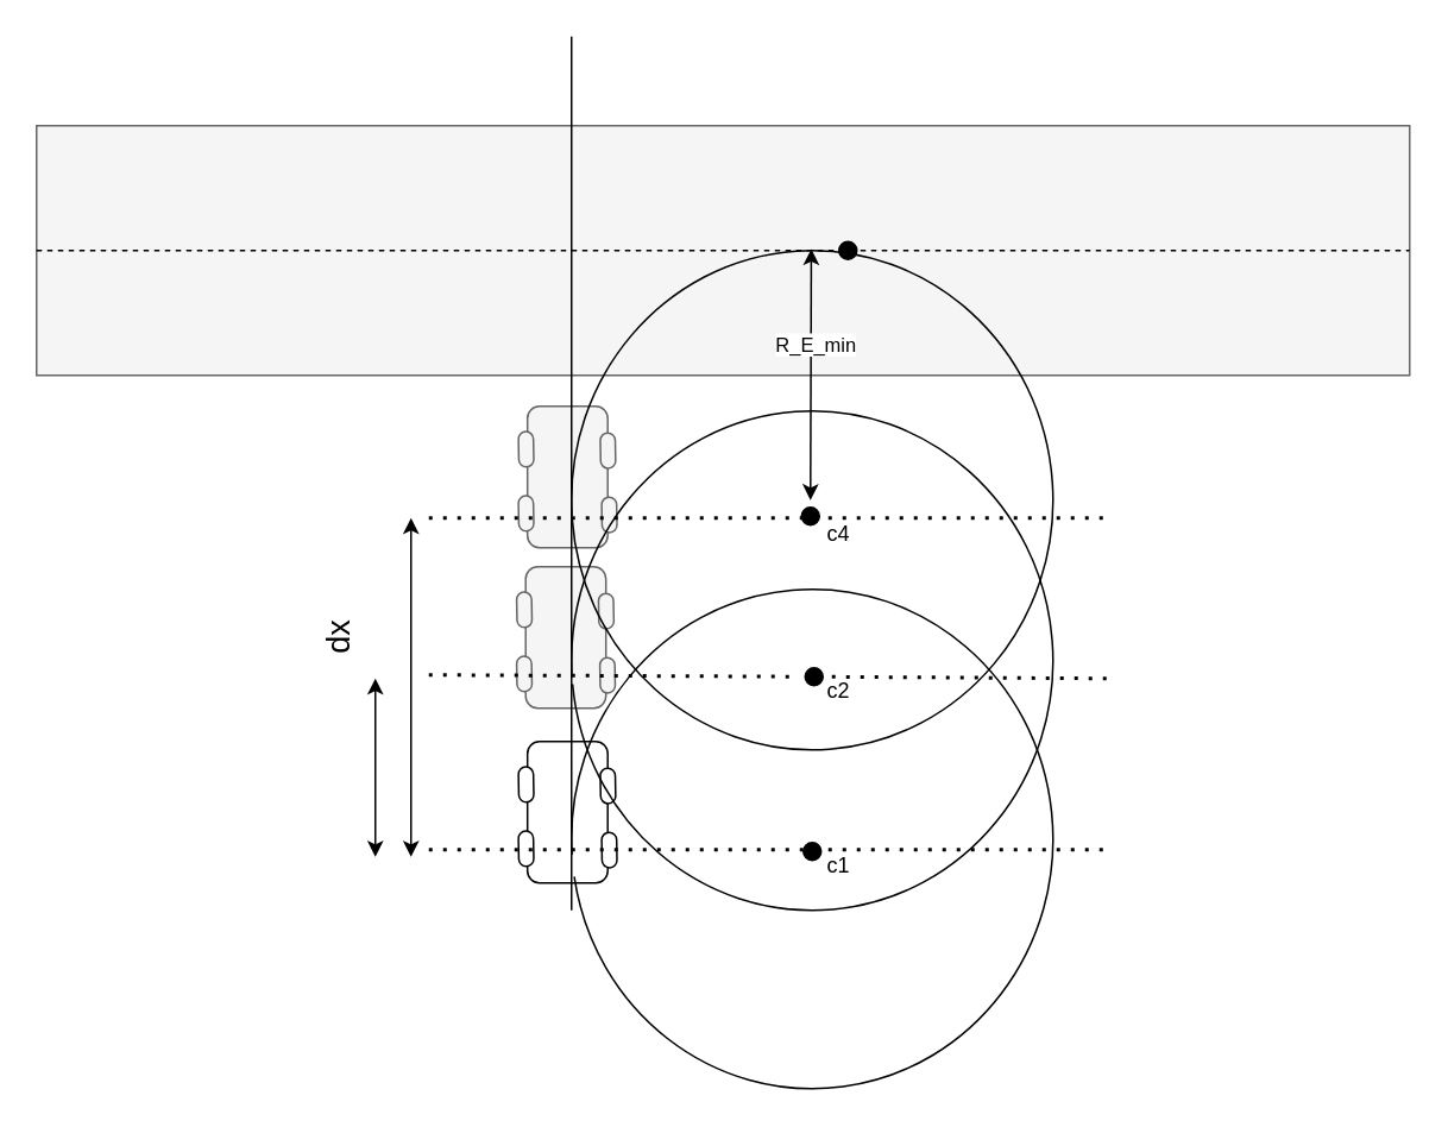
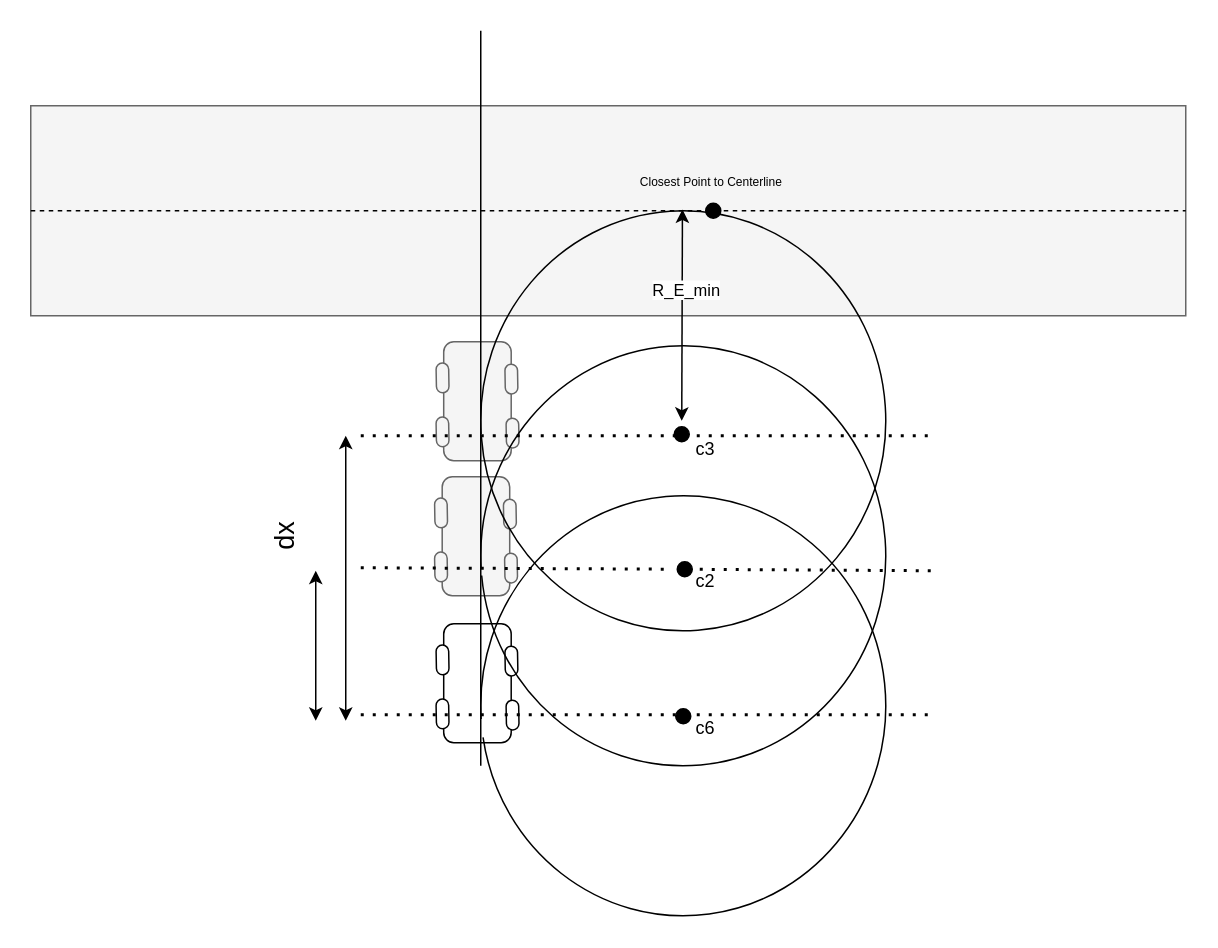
  <mxCell id="0" />
  <mxCell id="1" parent="0" />
  <mxCell id="2" value="" style="rounded=0;whiteSpace=wrap;html=1;fillColor=#f5f5f5;fontColor=#333333;strokeColor=#666666;" vertex="1" parent="1"><mxGeometry x="20" y="70" width="770" height="140" as="geometry" /></mxCell>
  <mxCell id="3" value="" style="endArrow=none;dashed=1;html=1;rounded=0;exitX=0;exitY=0.5;exitDx=0;exitDy=0;entryX=1;entryY=0.5;entryDx=0;entryDy=0;" edge="1" parent="1" source="2" target="2"><mxGeometry width="50" height="50" relative="1" as="geometry"><mxPoint x="370" y="320" as="sourcePoint" /><mxPoint x="420" y="270" as="targetPoint" /></mxGeometry></mxCell>
  <mxCell id="4" value="" style="group;dashed=1;dashPattern=1 1;" vertex="1" connectable="0" parent="1"><mxGeometry x="290" y="410" width="60" height="90" as="geometry" /></mxCell>
  <mxCell id="5" value="" style="group" vertex="1" connectable="0" parent="4"><mxGeometry x="1.18" width="58.82" height="90" as="geometry" /></mxCell>
  <mxCell id="6" value="" style="rounded=1;whiteSpace=wrap;html=1;rotation=90;" vertex="1" parent="5"><mxGeometry x="-12.974" y="22.5" width="79.189" height="45" as="geometry" /></mxCell>
  <mxCell id="7" value="" style="rounded=1;whiteSpace=wrap;html=1;rotation=89;arcSize=50;" vertex="1" parent="5"><mxGeometry x="-6.558" y="61.252" width="19.799" height="8.385" as="geometry" /></mxCell>
  <mxCell id="8" value="" style="rounded=1;whiteSpace=wrap;html=1;rotation=89;arcSize=50;" vertex="1" parent="4"><mxGeometry x="41.298" y="62.002" width="19.799" height="8.385" as="geometry" /></mxCell>
  <mxCell id="9" value="" style="rounded=1;whiteSpace=wrap;html=1;rotation=89;arcSize=50;" vertex="1" parent="4"><mxGeometry x="-5.379" y="25.253" width="19.799" height="8.385" as="geometry" /></mxCell>
  <mxCell id="10" value="" style="rounded=1;whiteSpace=wrap;html=1;rotation=89;arcSize=50;" vertex="1" parent="4"><mxGeometry x="40.52" y="26.003" width="19.799" height="8.385" as="geometry" /></mxCell>
  <mxCell id="11" value="" style="group;dashed=1;dashPattern=1 1;opacity=0;fillColor=#f5f5f5;fontColor=#333333;strokeColor=#666666;" vertex="1" connectable="0" parent="1"><mxGeometry x="289" y="312" width="60.0" height="90" as="geometry" /></mxCell>
  <mxCell id="12" value="" style="group;opacity=0;fillColor=#f5f5f5;fontColor=#333333;strokeColor=#666666;" vertex="1" connectable="0" parent="11"><mxGeometry x="1.18" width="58.82" height="90" as="geometry" /></mxCell>
  <mxCell id="13" value="" style="rounded=1;whiteSpace=wrap;html=1;rotation=90;fillColor=#f5f5f5;fontColor=#333333;strokeColor=#666666;" vertex="1" parent="12"><mxGeometry x="-12.974" y="22.5" width="79.189" height="45" as="geometry" /></mxCell>
  <mxCell id="14" value="" style="rounded=1;whiteSpace=wrap;html=1;rotation=89;arcSize=50;fillColor=#f5f5f5;fontColor=#333333;strokeColor=#666666;" vertex="1" parent="12"><mxGeometry x="-6.558" y="61.252" width="19.799" height="8.385" as="geometry" /></mxCell>
  <mxCell id="15" value="" style="rounded=1;whiteSpace=wrap;html=1;rotation=89;arcSize=50;fillColor=#f5f5f5;fontColor=#333333;strokeColor=#666666;" vertex="1" parent="11"><mxGeometry x="41.298" y="62.002" width="19.799" height="8.385" as="geometry" /></mxCell>
  <mxCell id="16" value="" style="rounded=1;whiteSpace=wrap;html=1;rotation=89;arcSize=50;fillColor=#f5f5f5;fontColor=#333333;strokeColor=#666666;" vertex="1" parent="11"><mxGeometry x="-5.379" y="25.253" width="19.799" height="8.385" as="geometry" /></mxCell>
  <mxCell id="17" value="" style="rounded=1;whiteSpace=wrap;html=1;rotation=89;arcSize=50;fillColor=#f5f5f5;fontColor=#333333;strokeColor=#666666;" vertex="1" parent="11"><mxGeometry x="40.52" y="26.003" width="19.799" height="8.385" as="geometry" /></mxCell>
  <mxCell id="18" value="" style="group;dashed=1;dashPattern=1 1;opacity=0;fillColor=#f5f5f5;fontColor=#333333;strokeColor=#666666;" vertex="1" connectable="0" parent="1"><mxGeometry x="290" y="222" width="60.0" height="90" as="geometry" /></mxCell>
  <mxCell id="19" value="" style="group;opacity=0;fillColor=#f5f5f5;fontColor=#333333;strokeColor=#666666;" vertex="1" connectable="0" parent="18"><mxGeometry x="1.18" width="58.82" height="90" as="geometry" /></mxCell>
  <mxCell id="20" value="" style="rounded=1;whiteSpace=wrap;html=1;rotation=90;fillColor=#f5f5f5;fontColor=#333333;strokeColor=#666666;" vertex="1" parent="19"><mxGeometry x="-12.974" y="22.5" width="79.189" height="45" as="geometry" /></mxCell>
  <mxCell id="21" value="" style="rounded=1;whiteSpace=wrap;html=1;rotation=89;arcSize=50;fillColor=#f5f5f5;fontColor=#333333;strokeColor=#666666;" vertex="1" parent="19"><mxGeometry x="-6.558" y="61.252" width="19.799" height="8.385" as="geometry" /></mxCell>
  <mxCell id="22" value="" style="rounded=1;whiteSpace=wrap;html=1;rotation=89;arcSize=50;fillColor=#f5f5f5;fontColor=#333333;strokeColor=#666666;" vertex="1" parent="18"><mxGeometry x="41.298" y="62.002" width="19.799" height="8.385" as="geometry" /></mxCell>
  <mxCell id="23" value="" style="rounded=1;whiteSpace=wrap;html=1;rotation=89;arcSize=50;fillColor=#f5f5f5;fontColor=#333333;strokeColor=#666666;" vertex="1" parent="18"><mxGeometry x="-5.379" y="25.253" width="19.799" height="8.385" as="geometry" /></mxCell>
  <mxCell id="24" value="" style="rounded=1;whiteSpace=wrap;html=1;rotation=89;arcSize=50;fillColor=#f5f5f5;fontColor=#333333;strokeColor=#666666;" vertex="1" parent="18"><mxGeometry x="40.52" y="26.003" width="19.799" height="8.385" as="geometry" /></mxCell>
  <mxCell id="25" value="" style="verticalLabelPosition=bottom;verticalAlign=top;html=1;shape=mxgraph.basic.arc;startAngle=0.24;endAngle=0.238;rotation=-180;" vertex="1" parent="1"><mxGeometry x="320" y="140" width="270" height="280" as="geometry" /></mxCell>
  <mxCell id="26" value="" style="verticalLabelPosition=bottom;verticalAlign=top;html=1;shape=mxgraph.basic.arc;startAngle=0.24;endAngle=0.235;rotation=-180;" vertex="1" parent="1"><mxGeometry x="320" y="230" width="270" height="280" as="geometry" /></mxCell>
  <mxCell id="27" value="" style="verticalLabelPosition=bottom;verticalAlign=top;html=1;shape=mxgraph.basic.arc;startAngle=0.24;endAngle=0.226;rotation=-180;" vertex="1" parent="1"><mxGeometry x="320" y="330" width="270" height="280" as="geometry" /></mxCell>
  <mxCell id="28" value="" style="endArrow=none;html=1;rounded=0;" edge="1" parent="1"><mxGeometry width="50" height="50" relative="1" as="geometry"><mxPoint x="320" y="510" as="sourcePoint" /><mxPoint x="320" y="20" as="targetPoint" /></mxGeometry></mxCell>
  <mxCell id="29" value="" style="endArrow=none;dashed=1;html=1;dashPattern=1 3;strokeWidth=2;rounded=0;" edge="1" parent="1" source="39"><mxGeometry width="50" height="50" relative="1" as="geometry"><mxPoint x="240" y="378" as="sourcePoint" /><mxPoint x="620" y="380" as="targetPoint" /></mxGeometry></mxCell>
  <mxCell id="30" value="" style="endArrow=none;dashed=1;html=1;dashPattern=1 3;strokeWidth=2;rounded=0;" edge="1" parent="1"><mxGeometry width="50" height="50" relative="1" as="geometry"><mxPoint x="240" y="476" as="sourcePoint" /><mxPoint x="620" y="476" as="targetPoint" /></mxGeometry></mxCell>
  <mxCell id="31" value="" style="endArrow=none;dashed=1;html=1;dashPattern=1 3;strokeWidth=2;rounded=0;" edge="1" parent="1"><mxGeometry width="50" height="50" relative="1" as="geometry"><mxPoint x="240" y="290" as="sourcePoint" /><mxPoint x="620" y="290" as="targetPoint" /></mxGeometry></mxCell>
  <mxCell id="32" value="" style="endArrow=classic;startArrow=classic;html=1;rounded=0;" edge="1" parent="1"><mxGeometry width="50" height="50" relative="1" as="geometry"><mxPoint x="210" y="480" as="sourcePoint" /><mxPoint x="210" y="380" as="targetPoint" /></mxGeometry></mxCell>
  <mxCell id="33" value="" style="endArrow=classic;startArrow=classic;html=1;rounded=0;" edge="1" parent="1"><mxGeometry width="50" height="50" relative="1" as="geometry"><mxPoint x="230" y="480" as="sourcePoint" /><mxPoint x="230" y="290" as="targetPoint" /><Array as="points"><mxPoint x="230" y="430" /></Array></mxGeometry></mxCell>
  <mxCell id="34" value="&lt;font style=&quot;font-size: 18px;&quot;&gt;dx&lt;/font&gt;" style="text;html=1;align=center;verticalAlign=middle;whiteSpace=wrap;rounded=0;rotation=-90;" vertex="1" parent="1"><mxGeometry x="160" y="342" width="60" height="30" as="geometry" /></mxCell>
+ <mxCell id="35" value="&lt;font style=&quot;font-size: 8px;&quot;&gt;Closest Point to Centerline&amp;nbsp;&lt;/font&gt;" style="text;html=1;align=center;verticalAlign=middle;whiteSpace=wrap;rounded=0;" vertex="1" parent="1"><mxGeometry x="420" y="110" width="110" height="20" as="geometry" /></mxCell>
  <mxCell id="36" value="" style="verticalLabelPosition=bottom;shadow=0;dashed=0;align=center;html=1;verticalAlign=top;shape=mxgraph.electrical.transmission.testPoint;" vertex="1" parent="1"><mxGeometry x="465" y="135" width="20" height="10" as="geometry" /></mxCell>
  <mxCell id="37" value="" style="verticalLabelPosition=bottom;shadow=0;dashed=0;align=center;html=1;verticalAlign=top;shape=mxgraph.electrical.transmission.testPoint;" vertex="1" parent="1"><mxGeometry x="444" y="284" width="20" height="10" as="geometry" /></mxCell>
  <mxCell id="38" value="" style="endArrow=none;dashed=1;html=1;dashPattern=1 3;strokeWidth=2;rounded=0;" edge="1" parent="1" target="39"><mxGeometry width="50" height="50" relative="1" as="geometry"><mxPoint x="240" y="378" as="sourcePoint" /><mxPoint x="620" y="380" as="targetPoint" /></mxGeometry></mxCell>
  <mxCell id="39" value="" style="verticalLabelPosition=bottom;shadow=0;dashed=0;align=center;html=1;verticalAlign=top;shape=mxgraph.electrical.transmission.testPoint;" vertex="1" parent="1"><mxGeometry x="446" y="374" width="20" height="10" as="geometry" /></mxCell>
  <mxCell id="40" value="" style="verticalLabelPosition=bottom;shadow=0;dashed=0;align=center;html=1;verticalAlign=top;shape=mxgraph.electrical.transmission.testPoint;" vertex="1" parent="1"><mxGeometry x="445" y="472" width="20" height="10" as="geometry" /></mxCell>
- <mxCell id="41" value="c4" style="text;html=1;align=center;verticalAlign=middle;whiteSpace=wrap;rounded=0;" vertex="1" parent="1"><mxGeometry x="440" y="284" width="60" height="30" as="geometry" /></mxCell>
+ <mxCell id="41" value="c3" style="text;html=1;align=center;verticalAlign=middle;whiteSpace=wrap;rounded=0;" vertex="1" parent="1"><mxGeometry x="440" y="284" width="60" height="30" as="geometry" /></mxCell>
  <mxCell id="42" value="c2&lt;span style=&quot;color: rgba(0, 0, 0, 0); font-family: monospace; font-size: 0px; text-align: start; text-wrap: nowrap;&quot;&gt;%3CmxGraphModel%3E%3Croot%3E%3CmxCell%20id%3D%220%22%2F%3E%3CmxCell%20id%3D%221%22%20parent%3D%220%22%2F%3E%3CmxCell%20id%3D%222%22%20value%3D%22c3%22%20style%3D%22text%3Bhtml%3D1%3Balign%3Dcenter%3BverticalAlign%3Dmiddle%3BwhiteSpace%3Dwrap%3Brounded%3D0%3B%22%20vertex%3D%221%22%20parent%3D%221%22%3E%3CmxGeometry%20x%3D%22460%22%20y%3D%22414%22%20width%3D%2260%22%20height%3D%2230%22%20as%3D%22geometry%22%2F%3E%3C%2FmxCell%3E%3C%2Froot%3E%3C%2FmxGraphModel%3E&lt;/span&gt;" style="text;html=1;align=center;verticalAlign=middle;whiteSpace=wrap;rounded=0;" vertex="1" parent="1"><mxGeometry x="440" y="372" width="60" height="30" as="geometry" /></mxCell>
- <mxCell id="43" value="c1" style="text;html=1;align=center;verticalAlign=middle;whiteSpace=wrap;rounded=0;" vertex="1" parent="1"><mxGeometry x="440" y="470" width="60" height="30" as="geometry" /></mxCell>
+ <mxCell id="43" value="c6" style="text;html=1;align=center;verticalAlign=middle;whiteSpace=wrap;rounded=0;" vertex="1" parent="1"><mxGeometry x="440" y="470" width="60" height="30" as="geometry" /></mxCell>
  <mxCell id="44" value="" style="endArrow=classic;startArrow=classic;html=1;rounded=0;exitX=0.502;exitY=1.003;exitDx=0;exitDy=0;exitPerimeter=0;" edge="1" parent="1" source="25"><mxGeometry width="50" height="50" relative="1" as="geometry"><mxPoint x="320" y="298" as="sourcePoint" /><mxPoint x="454" y="280" as="targetPoint" /></mxGeometry></mxCell>
  <mxCell id="45" value="R_E_min" style="edgeLabel;html=1;align=center;verticalAlign=middle;resizable=0;points=[];" vertex="1" connectable="0" parent="44"><mxGeometry x="-0.243" y="2" relative="1" as="geometry"><mxPoint as="offset" /></mxGeometry></mxCell>
